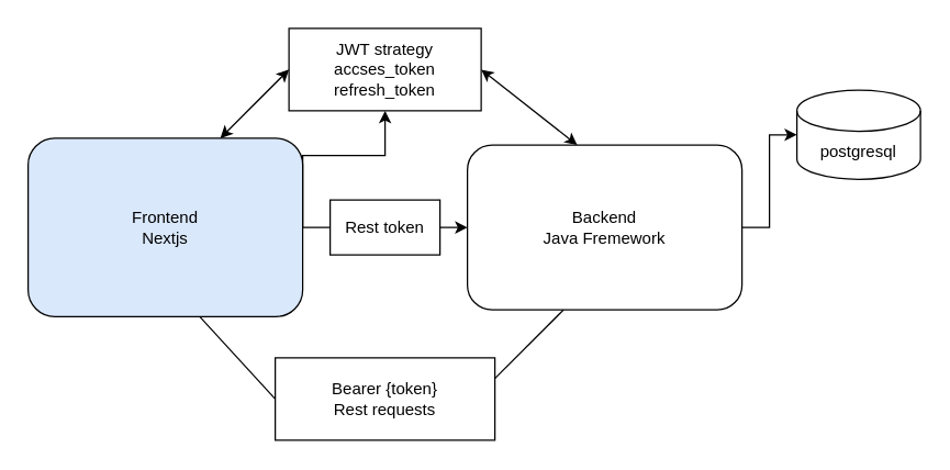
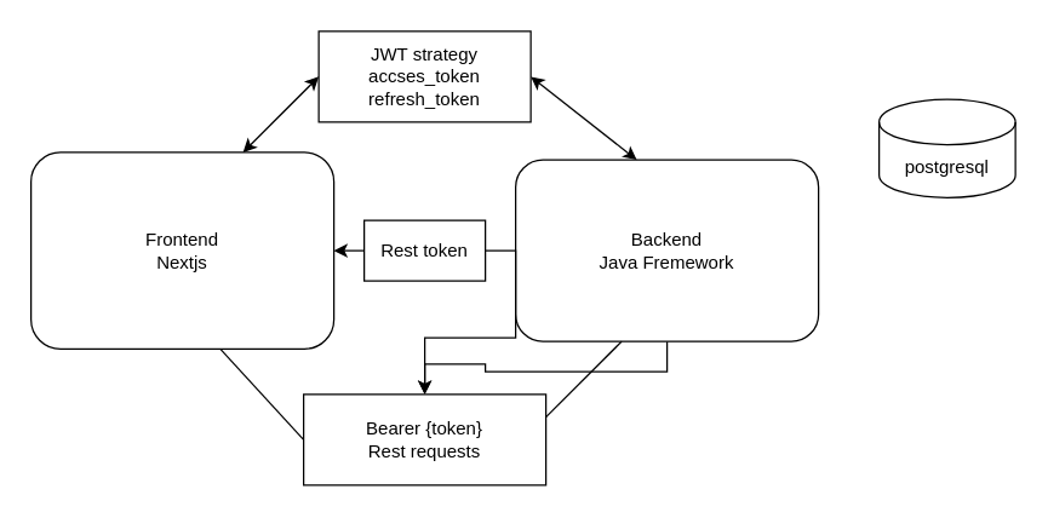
  <mxCell id="0" />
  <mxCell id="1" parent="0" />
- <mxCell id="2" value="Frontend &lt;br&gt;Nextjs" style="rounded=1;whiteSpace=wrap;html=1;fillColor=#dae8fc;" vertex="1" parent="1"><mxGeometry x="20" y="100" width="200" height="130" as="geometry" /></mxCell>
- <mxCell id="3" value="" style="edgeStyle=orthogonalEdgeStyle;rounded=0;orthogonalLoop=1;jettySize=auto;html=1;" edge="1" parent="1" source="4" target="14"><mxGeometry relative="1" as="geometry" /></mxCell>
+ <mxCell id="2" value="Frontend &lt;br&gt;Nextjs" style="rounded=1;whiteSpace=wrap;html=1;" vertex="1" parent="1"><mxGeometry x="20" y="100" width="200" height="130" as="geometry" /></mxCell>
+ <mxCell id="3" value="" style="edgeStyle=orthogonalEdgeStyle;rounded=0;orthogonalLoop=1;jettySize=auto;html=1;" edge="1" parent="1" source="4" target="11"><mxGeometry relative="1" as="geometry" /></mxCell>
  <mxCell id="4" value="Backend &lt;br&gt;Java Fremework" style="rounded=1;whiteSpace=wrap;html=1;" vertex="1" parent="1"><mxGeometry x="340" y="105" width="200" height="120" as="geometry" /></mxCell>
- <mxCell id="5" style="edgeStyle=orthogonalEdgeStyle;rounded=0;orthogonalLoop=1;jettySize=auto;html=1;exitX=1;exitY=0.5;exitDx=0;exitDy=0;entryX=0;entryY=0.5;entryDx=0;entryDy=0;" edge="1" parent="1" source="7" target="4"><mxGeometry relative="1" as="geometry" /></mxCell>
- <mxCell id="6" style="edgeStyle=orthogonalEdgeStyle;rounded=0;orthogonalLoop=1;jettySize=auto;html=1;exitX=0;exitY=0.5;exitDx=0;exitDy=0;" edge="1" parent="1" source="7" target="8"><mxGeometry relative="1" as="geometry" /></mxCell>
+ <mxCell id="5" style="edgeStyle=orthogonalEdgeStyle;rounded=0;orthogonalLoop=1;jettySize=auto;html=1;exitX=1;exitY=0.5;exitDx=0;exitDy=0;" edge="1" parent="1" source="7" target="11"><mxGeometry relative="1" as="geometry" /></mxCell>
+ <mxCell id="6" style="edgeStyle=orthogonalEdgeStyle;rounded=0;orthogonalLoop=1;jettySize=auto;html=1;exitX=0;exitY=0.5;exitDx=0;exitDy=0;entryX=1;entryY=0.5;entryDx=0;entryDy=0;" edge="1" parent="1" source="7" target="2"><mxGeometry relative="1" as="geometry" /></mxCell>
  <mxCell id="7" value="Rest token" style="whiteSpace=wrap;html=1;" vertex="1" parent="1"><mxGeometry x="240" y="145" width="80" height="40" as="geometry" /></mxCell>
  <mxCell id="8" value="JWT strategy&lt;br&gt;accses_token&lt;br&gt;refresh_token" style="rounded=0;whiteSpace=wrap;html=1;" vertex="1" parent="1"><mxGeometry x="210" y="20" width="140" height="60" as="geometry" /></mxCell>
  <mxCell id="9" value="" style="endArrow=classic;startArrow=classic;html=1;rounded=0;exitX=1;exitY=0.5;exitDx=0;exitDy=0;" edge="1" parent="1" source="8"><mxGeometry width="50" height="50" relative="1" as="geometry"><mxPoint x="330" y="55" as="sourcePoint" /><mxPoint x="420" y="105" as="targetPoint" /></mxGeometry></mxCell>
  <mxCell id="10" value="" style="endArrow=classic;startArrow=classic;html=1;rounded=0;" edge="1" parent="1"><mxGeometry width="50" height="50" relative="1" as="geometry"><mxPoint x="160" y="100" as="sourcePoint" /><mxPoint x="210" y="50" as="targetPoint" /></mxGeometry></mxCell>
  <mxCell id="11" value="Bearer {token}&lt;br&gt;Rest requests" style="rounded=0;whiteSpace=wrap;html=1;" vertex="1" parent="1"><mxGeometry x="200" y="260" width="160" height="60" as="geometry" /></mxCell>
  <mxCell id="12" value="" style="endArrow=none;html=1;rounded=0;" edge="1" parent="1"><mxGeometry width="50" height="50" relative="1" as="geometry"><mxPoint x="360" y="275" as="sourcePoint" /><mxPoint x="410" y="225" as="targetPoint" /></mxGeometry></mxCell>
  <mxCell id="13" value="" style="endArrow=none;html=1;rounded=0;exitX=0;exitY=0.5;exitDx=0;exitDy=0;" edge="1" parent="1" source="11"><mxGeometry width="50" height="50" relative="1" as="geometry"><mxPoint x="95" y="280" as="sourcePoint" /><mxPoint x="145" y="230" as="targetPoint" /></mxGeometry></mxCell>
  <mxCell id="14" value="postgresql" style="shape=cylinder3;whiteSpace=wrap;html=1;boundedLbl=1;backgroundOutline=1;size=15;" vertex="1" parent="1"><mxGeometry x="580" y="65" width="90" height="65" as="geometry" /></mxCell>
